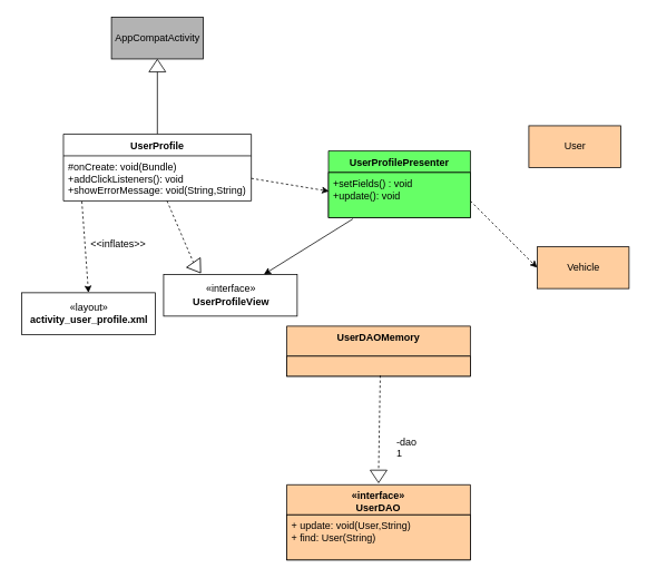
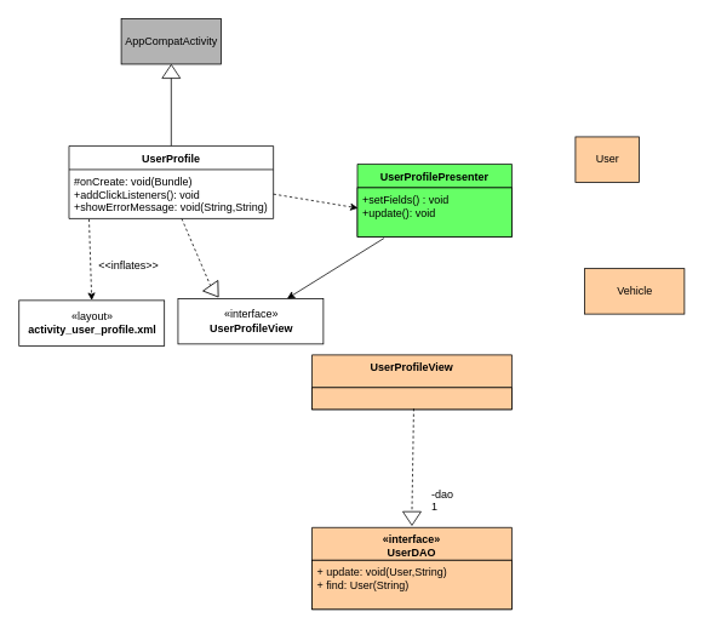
  <mxCell id="0" />
  <mxCell id="1" parent="0" />
  <mxCell id="2" value="AppCompatActivity" style="html=1;fillColor=#B3B3B3;strokeColor=#000000;" parent="1" vertex="1"><mxGeometry x="133" y="20" width="110" height="50" as="geometry" /></mxCell>
  <mxCell id="3" value="" style="triangle;whiteSpace=wrap;html=1;strokeColor=#000000;fillColor=#FFFFFF;rotation=-90;" parent="1" vertex="1"><mxGeometry x="180.5" y="68" width="15" height="20" as="geometry" /></mxCell>
  <mxCell id="4" value="" style="endArrow=none;html=1;entryX=0;entryY=0.5;entryDx=0;entryDy=0;exitX=0.5;exitY=0;exitDx=0;exitDy=0;" parent="1" source="13" target="3" edge="1"><mxGeometry width="50" height="50" relative="1" as="geometry"><mxPoint x="188" y="170" as="sourcePoint" /><mxPoint x="223" y="120" as="targetPoint" /></mxGeometry></mxCell>
  <mxCell id="5" value="" style="endArrow=classic;html=1;exitX=0.098;exitY=1.011;exitDx=0;exitDy=0;exitPerimeter=0;dashed=1;entryX=0.5;entryY=0;entryDx=0;entryDy=0;" parent="1" source="14" target="6" edge="1"><mxGeometry width="50" height="50" relative="1" as="geometry"><mxPoint x="113" y="340" as="sourcePoint" /><mxPoint x="83" y="330" as="targetPoint" /></mxGeometry></mxCell>
- <mxCell id="6" value="«layout»&lt;br&gt;&lt;b&gt;activity_user_profile.xml&lt;/b&gt;" style="html=1;strokeColor=#000000;fillColor=#FFFFFF;" parent="1" vertex="1"><mxGeometry x="25.5" y="350" width="160" height="50" as="geometry" /></mxCell>
+ <mxCell id="6" value="«layout»&lt;br&gt;&lt;b&gt;activity_user_profile.xml&lt;/b&gt;" style="html=1;strokeColor=#000000;fillColor=#FFFFFF;" parent="1" vertex="1"><mxGeometry x="20.5" y="330" width="160" height="50" as="geometry" /></mxCell>
  <mxCell id="7" value="" style="triangle;whiteSpace=wrap;html=1;strokeColor=#000000;fillColor=#FFFFFF;rotation=55;" parent="1" vertex="1"><mxGeometry x="228" y="310" width="15" height="20" as="geometry" /></mxCell>
  <mxCell id="8" value="" style="endArrow=none;html=1;entryX=0;entryY=0.5;entryDx=0;entryDy=0;dashed=1;" parent="1" source="14" target="7" edge="1"><mxGeometry width="50" height="50" relative="1" as="geometry"><mxPoint x="203" y="302.432" as="sourcePoint" /><mxPoint x="233" y="310" as="targetPoint" /></mxGeometry></mxCell>
  <mxCell id="9" value="«interface»&lt;br&gt;&lt;span style=&quot;font-weight: 700&quot;&gt;UserProfileView&lt;/span&gt;" style="html=1;strokeColor=#000000;fillColor=#FFFFFF;" parent="1" vertex="1"><mxGeometry x="195.5" y="328" width="160" height="50" as="geometry" /></mxCell>
  <mxCell id="10" value="" style="endArrow=classic;html=1;exitX=1;exitY=0.5;exitDx=0;exitDy=0;dashed=1;entryX=0.004;entryY=0.863;entryDx=0;entryDy=0;entryPerimeter=0;" parent="1" source="14" edge="1"><mxGeometry width="50" height="50" relative="1" as="geometry"><mxPoint x="366.18" y="220.004" as="sourcePoint" /><mxPoint x="393.64" y="228.438" as="targetPoint" /></mxGeometry></mxCell>
  <mxCell id="11" value="UserProfilePresenter" style="swimlane;fontStyle=1;align=center;verticalAlign=top;childLayout=stackLayout;horizontal=1;startSize=26;horizontalStack=0;resizeParent=1;resizeParentMax=0;resizeLast=0;collapsible=1;marginBottom=0;strokeColor=#000000;fillColor=#66FF66;gradientColor=none;" parent="1" vertex="1"><mxGeometry x="393" y="180" width="170" height="80" as="geometry" /></mxCell>
  <mxCell id="12" value="+setFields() : void&#10;+update(): void" style="text;strokeColor=#000000;fillColor=#66FF66;align=left;verticalAlign=top;spacingLeft=4;spacingRight=4;overflow=hidden;rotatable=0;points=[[0,0.5],[1,0.5]];portConstraint=eastwest;gradientColor=none;" parent="11" vertex="1"><mxGeometry y="26" width="170" height="54" as="geometry" /></mxCell>
  <mxCell id="13" value="UserProfile" style="swimlane;fontStyle=1;align=center;verticalAlign=top;childLayout=stackLayout;horizontal=1;startSize=26;horizontalStack=0;resizeParent=1;resizeParentMax=0;resizeLast=0;collapsible=1;marginBottom=0;strokeColor=#000000;fillColor=#FFFFFF;" parent="1" vertex="1"><mxGeometry x="75.5" y="160" width="225" height="80" as="geometry" /></mxCell>
  <mxCell id="14" value="#onCreate: void(Bundle)&#10;+addClickListeners(): void&#10;+showErrorMessage: void(String,String)" style="text;strokeColor=none;fillColor=none;align=left;verticalAlign=top;spacingLeft=4;spacingRight=4;overflow=hidden;rotatable=0;points=[[0,0.5],[1,0.5]];portConstraint=eastwest;" parent="13" vertex="1"><mxGeometry y="26" width="225" height="54" as="geometry" /></mxCell>
  <mxCell id="15" value="" style="endArrow=classic;html=1;exitX=0.172;exitY=1.029;exitDx=0;exitDy=0;exitPerimeter=0;" parent="1" source="12" target="9" edge="1"><mxGeometry width="50" height="50" relative="1" as="geometry"><mxPoint x="433" y="340" as="sourcePoint" /><mxPoint x="413" y="360" as="targetPoint" /></mxGeometry></mxCell>
- <mxCell id="16" value="" style="endArrow=classic;html=1;exitX=1;exitY=0.75;exitDx=0;exitDy=0;dashed=1;entryX=0;entryY=0.5;entryDx=0;entryDy=0;" parent="1" source="11" target="18" edge="1"><mxGeometry width="50" height="50" relative="1" as="geometry"><mxPoint x="593" y="270" as="sourcePoint" /><mxPoint x="643" y="280" as="targetPoint" /></mxGeometry></mxCell>
- <mxCell id="17" value="User" style="html=1;strokeColor=#000000;fillColor=#FFCE9F;gradientColor=none;" parent="1" vertex="1"><mxGeometry x="633" y="150" width="110" height="50" as="geometry" /></mxCell>
+ <mxCell id="17" value="User" style="html=1;strokeColor=#000000;fillColor=#FFCE9F;gradientColor=none;" parent="1" vertex="1"><mxGeometry x="633" y="150" width="70" height="50" as="geometry" /></mxCell>
  <mxCell id="18" value="Vehicle" style="html=1;strokeColor=#000000;fillColor=#FFCE9F;gradientColor=none;" parent="1" vertex="1"><mxGeometry x="643" y="295" width="110" height="50" as="geometry" /></mxCell>
- <mxCell id="19" value="UserDAOMemory&#10;" style="swimlane;fontStyle=1;align=center;verticalAlign=top;childLayout=stackLayout;horizontal=1;startSize=36;horizontalStack=0;resizeParent=1;resizeParentMax=0;resizeLast=0;collapsible=1;marginBottom=0;strokeColor=#000000;fillColor=#FFCE9F;gradientColor=none;" parent="1" vertex="1"><mxGeometry x="343" y="390" width="220" height="60" as="geometry"><mxRectangle x="360" y="590" width="120" height="70" as="alternateBounds" /></mxGeometry></mxCell>
+ <mxCell id="19" value="UserProfileView&#10;" style="swimlane;fontStyle=1;align=center;verticalAlign=top;childLayout=stackLayout;horizontal=1;startSize=36;horizontalStack=0;resizeParent=1;resizeParentMax=0;resizeLast=0;collapsible=1;marginBottom=0;strokeColor=#000000;fillColor=#FFCE9F;gradientColor=none;" parent="1" vertex="1"><mxGeometry x="343" y="390" width="220" height="60" as="geometry"><mxRectangle x="360" y="590" width="120" height="70" as="alternateBounds" /></mxGeometry></mxCell>
  <mxCell id="20" value="" style="text;strokeColor=#000000;fillColor=#FFCE9F;align=left;verticalAlign=top;spacingLeft=4;spacingRight=4;overflow=hidden;rotatable=0;points=[[0,0.5],[1,0.5]];portConstraint=eastwest;" parent="19" vertex="1"><mxGeometry y="36" width="220" height="24" as="geometry" /></mxCell>
  <mxCell id="21" value="«interface»&#10;UserDAO&#10;" style="swimlane;fontStyle=1;align=center;verticalAlign=top;childLayout=stackLayout;horizontal=1;startSize=36;horizontalStack=0;resizeParent=1;resizeParentMax=0;resizeLast=0;collapsible=1;marginBottom=0;strokeColor=#000000;fillColor=#FFCE9F;gradientColor=none;" parent="1" vertex="1"><mxGeometry x="343" y="580" width="220" height="90" as="geometry"><mxRectangle x="360" y="590" width="120" height="70" as="alternateBounds" /></mxGeometry></mxCell>
  <mxCell id="22" value="+ update: void(User,String)&#10;+ find: User(String)&#10;" style="text;strokeColor=#000000;fillColor=#FFCE9F;align=left;verticalAlign=top;spacingLeft=4;spacingRight=4;overflow=hidden;rotatable=0;points=[[0,0.5],[1,0.5]];portConstraint=eastwest;" parent="21" vertex="1"><mxGeometry y="36" width="220" height="54" as="geometry" /></mxCell>
  <mxCell id="23" value="" style="triangle;whiteSpace=wrap;html=1;strokeColor=#000000;fillColor=#FFFFFF;rotation=90;" parent="1" vertex="1"><mxGeometry x="445.5" y="560" width="15" height="20" as="geometry" /></mxCell>
  <mxCell id="24" value="" style="endArrow=none;html=1;entryX=0;entryY=0.5;entryDx=0;entryDy=0;dashed=1;exitX=0.509;exitY=0.958;exitDx=0;exitDy=0;exitPerimeter=0;" parent="1" source="20" target="23" edge="1"><mxGeometry width="50" height="50" relative="1" as="geometry"><mxPoint x="257.064" y="500" as="sourcePoint" /><mxPoint x="290.5" y="570" as="targetPoint" /></mxGeometry></mxCell>
  <mxCell id="25" value="&amp;lt;&amp;lt;inflates&amp;gt;&amp;gt;" style="text;html=1;align=center;verticalAlign=middle;resizable=0;points=[];autosize=1;" parent="1" vertex="1"><mxGeometry x="100.5" y="282" width="80" height="20" as="geometry" /></mxCell>
- <mxCell id="26" value="-dao&lt;br&gt;1" style="text;html=1;" parent="1" vertex="1"><mxGeometry x="473" y="515" width="50" height="30" as="geometry" /></mxCell>
+ <mxCell id="26" value="-dao&lt;br&gt;1" style="text;html=1;" parent="1" vertex="1"><mxGeometry x="473" y="530" width="50" height="30" as="geometry" /></mxCell>
